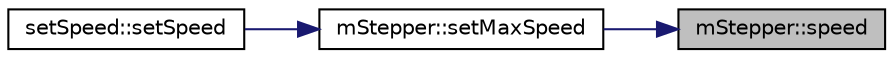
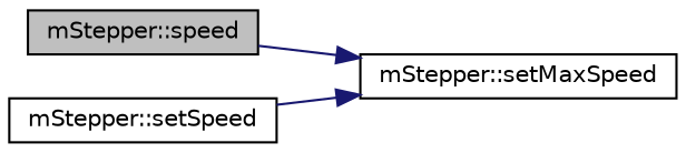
  digraph {
    rankdir=RL
    node [color=black fillcolor=white fontname=Helvetica fontsize=10 shape=record style=filled]
    edge [color=midnightblue dir=back fontname=Helvetica fontsize=10 labelfontname=Helvetica labelfontsize=10 style=solid]
    n1 [fillcolor=grey75 fontcolor=black height=0.2 label="mStepper::speed" width=0.4]
    n2 [height=0.2 label="mStepper::setMaxSpeed" width=0.4]
-   n3 [height=0.2 label="setSpeed::setSpeed" width=0.4]
-   n1 -> n2
+   n3 [height=0.2 label="mStepper::setSpeed" width=0.4]
+   n2 -> n1
    n2 -> n3
  }
